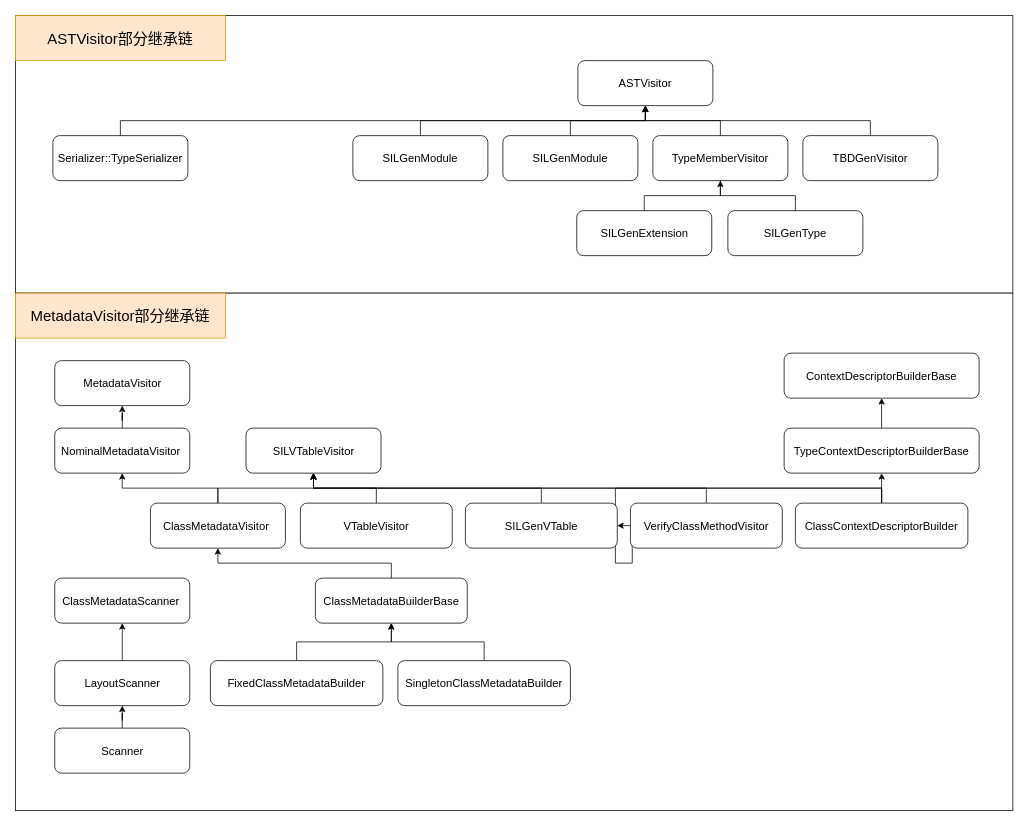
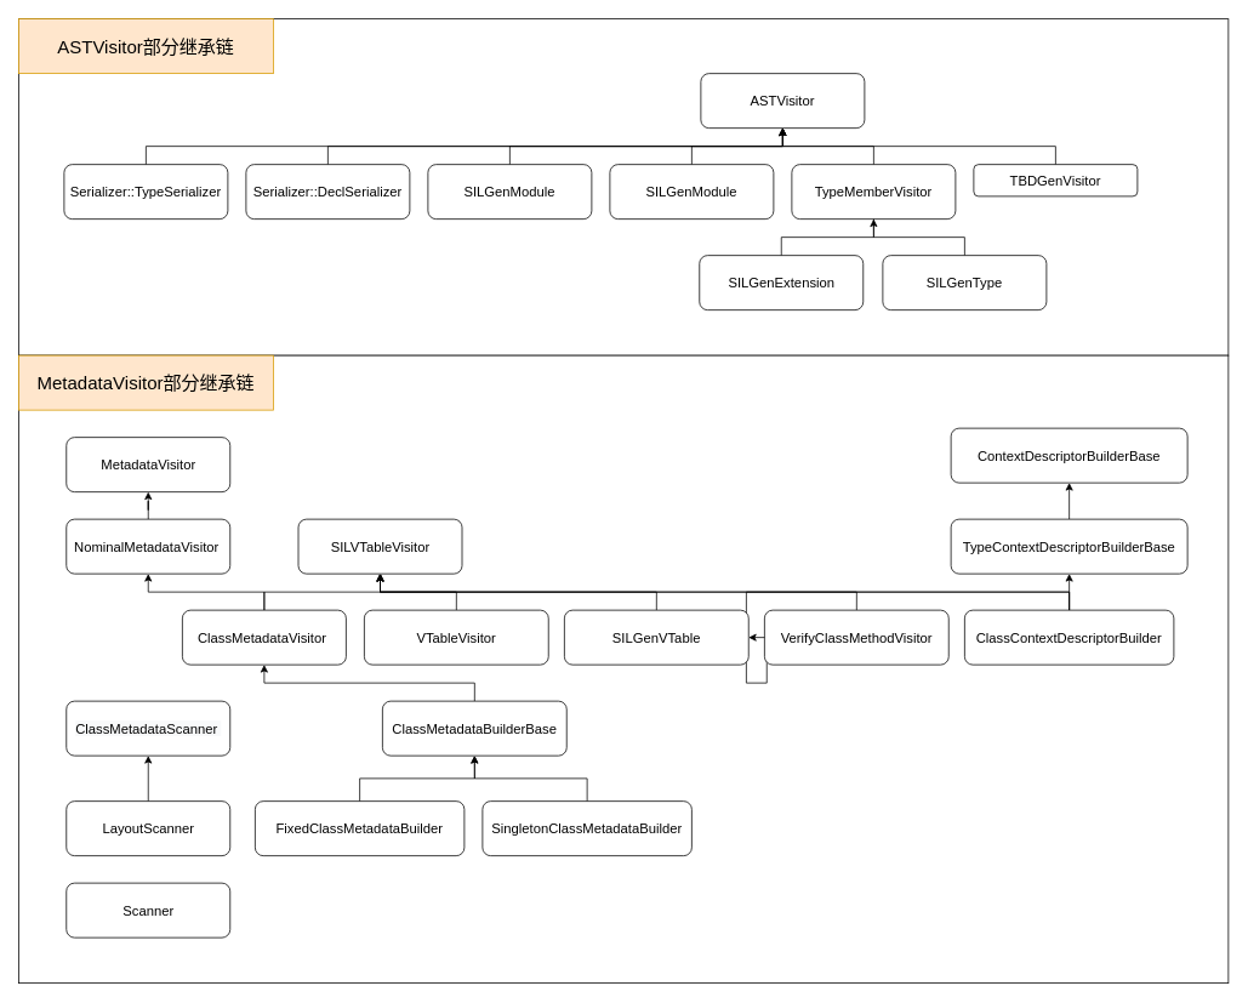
  <mxCell id="0" />
  <mxCell id="1" parent="0" />
  <mxCell id="2" value="" style="rounded=0;whiteSpace=wrap;html=1;" parent="1" vertex="1"><mxGeometry x="20" y="20" width="1330" height="370" as="geometry" /></mxCell>
  <mxCell id="3" value="" style="rounded=0;whiteSpace=wrap;html=1;fontSize=15;" parent="1" vertex="1"><mxGeometry x="20" y="390" width="1330" height="690" as="geometry" /></mxCell>
- <mxCell id="4" value="" style="edgeStyle=orthogonalEdgeStyle;rounded=0;orthogonalLoop=1;jettySize=auto;html=1;fontSize=15;" parent="1" source="5" target="7" edge="1"><mxGeometry relative="1" as="geometry" /></mxCell>
  <mxCell id="5" value="&lt;span&gt;Scanner&lt;/span&gt;" style="rounded=1;whiteSpace=wrap;html=1;fontSize=15;" parent="1" vertex="1"><mxGeometry x="72.5" y="970" width="180" height="60" as="geometry" /></mxCell>
  <mxCell id="6" value="" style="edgeStyle=orthogonalEdgeStyle;rounded=0;orthogonalLoop=1;jettySize=auto;html=1;fontSize=15;" parent="1" source="7" target="8" edge="1"><mxGeometry relative="1" as="geometry" /></mxCell>
  <mxCell id="7" value="&lt;span&gt;LayoutScanner&lt;/span&gt;" style="whiteSpace=wrap;html=1;fontSize=15;rounded=1;" parent="1" vertex="1"><mxGeometry x="72.5" y="880" width="180" height="60" as="geometry" /></mxCell>
  <mxCell id="8" value="&lt;span style=&quot;color: rgb(0, 0, 0); font-family: helvetica; font-size: 15px; font-style: normal; font-weight: normal; letter-spacing: normal; text-align: center; text-indent: 0px; text-transform: none; word-spacing: 0px; background-color: rgb(248, 249, 250); text-decoration: none; display: inline; float: none;&quot;&gt;ClassMetadataScanner&lt;span class=&quot;Apple-converted-space&quot;&gt;&amp;nbsp;&lt;/span&gt;&lt;/span&gt;" style="whiteSpace=wrap;html=1;fontSize=15;rounded=1;" parent="1" vertex="1"><mxGeometry x="72.5" y="770" width="180" height="60" as="geometry" /></mxCell>
  <mxCell id="9" value="" style="edgeStyle=orthogonalEdgeStyle;rounded=0;orthogonalLoop=1;jettySize=auto;html=1;fontSize=15;" parent="1" source="11" target="13" edge="1"><mxGeometry relative="1" as="geometry" /></mxCell>
  <mxCell id="10" style="edgeStyle=orthogonalEdgeStyle;rounded=0;orthogonalLoop=1;jettySize=auto;html=1;exitX=0.5;exitY=0;exitDx=0;exitDy=0;entryX=0.5;entryY=1;entryDx=0;entryDy=0;fontSize=15;" parent="1" source="11" target="14" edge="1"><mxGeometry relative="1" as="geometry" /></mxCell>
  <mxCell id="11" value="&lt;span&gt;ClassMetadataVisitor&amp;nbsp;&lt;/span&gt;" style="whiteSpace=wrap;html=1;fontSize=15;rounded=1;" parent="1" vertex="1"><mxGeometry x="200" y="670" width="180" height="60" as="geometry" /></mxCell>
  <mxCell id="12" value="" style="edgeStyle=orthogonalEdgeStyle;rounded=0;orthogonalLoop=1;jettySize=auto;html=1;fontSize=15;" parent="1" source="13" target="15" edge="1"><mxGeometry relative="1" as="geometry" /></mxCell>
  <mxCell id="13" value="&lt;span&gt;NominalMetadataVisitor&amp;nbsp;&lt;/span&gt;" style="whiteSpace=wrap;html=1;fontSize=15;rounded=1;" parent="1" vertex="1"><mxGeometry x="72.5" y="570" width="180" height="60" as="geometry" /></mxCell>
  <mxCell id="14" value="SILVTableVisitor" style="whiteSpace=wrap;html=1;fontSize=15;rounded=1;" parent="1" vertex="1"><mxGeometry x="327.5" y="570" width="180" height="60" as="geometry" /></mxCell>
  <mxCell id="15" value="&lt;span&gt;MetadataVisitor&lt;/span&gt;" style="whiteSpace=wrap;html=1;fontSize=15;rounded=1;" parent="1" vertex="1"><mxGeometry x="72.5" y="480" width="180" height="60" as="geometry" /></mxCell>
  <mxCell id="16" style="edgeStyle=orthogonalEdgeStyle;rounded=0;orthogonalLoop=1;jettySize=auto;html=1;exitX=0.5;exitY=0;exitDx=0;exitDy=0;entryX=0.5;entryY=1;entryDx=0;entryDy=0;" parent="1" source="17" target="11" edge="1"><mxGeometry relative="1" as="geometry" /></mxCell>
  <mxCell id="17" value="ClassMetadataBuilderBase" style="whiteSpace=wrap;html=1;fontSize=15;rounded=1;" parent="1" vertex="1"><mxGeometry x="420" y="770" width="202.5" height="60" as="geometry" /></mxCell>
  <mxCell id="18" style="edgeStyle=orthogonalEdgeStyle;rounded=0;orthogonalLoop=1;jettySize=auto;html=1;exitX=0.5;exitY=0;exitDx=0;exitDy=0;entryX=0.5;entryY=1;entryDx=0;entryDy=0;" parent="1" source="19" target="17" edge="1"><mxGeometry relative="1" as="geometry"><mxPoint x="620" y="1000" as="targetPoint" /></mxGeometry></mxCell>
  <mxCell id="19" value="FixedClassMetadataBuilder" style="whiteSpace=wrap;html=1;fontSize=15;rounded=1;" parent="1" vertex="1"><mxGeometry x="280" y="880" width="230" height="60" as="geometry" /></mxCell>
  <mxCell id="20" style="edgeStyle=orthogonalEdgeStyle;rounded=0;orthogonalLoop=1;jettySize=auto;html=1;exitX=0.5;exitY=0;exitDx=0;exitDy=0;entryX=0.5;entryY=1;entryDx=0;entryDy=0;" parent="1" source="21" target="17" edge="1"><mxGeometry relative="1" as="geometry" /></mxCell>
  <mxCell id="21" value="SingletonClassMetadataBuilder" style="whiteSpace=wrap;html=1;fontSize=15;rounded=1;" parent="1" vertex="1"><mxGeometry x="530" y="880" width="230" height="60" as="geometry" /></mxCell>
  <mxCell id="22" style="edgeStyle=orthogonalEdgeStyle;rounded=0;orthogonalLoop=1;jettySize=auto;html=1;exitX=0.5;exitY=0;exitDx=0;exitDy=0;" parent="1" source="23" target="25" edge="1"><mxGeometry relative="1" as="geometry" /></mxCell>
  <mxCell id="23" value="VerifyClassMethodVisitor" style="whiteSpace=wrap;html=1;fontSize=15;rounded=1;" parent="1" vertex="1"><mxGeometry x="840" y="670" width="202.5" height="60" as="geometry" /></mxCell>
  <mxCell id="24" style="edgeStyle=orthogonalEdgeStyle;rounded=0;orthogonalLoop=1;jettySize=auto;html=1;exitX=0.5;exitY=0;exitDx=0;exitDy=0;entryX=0.5;entryY=1;entryDx=0;entryDy=0;" parent="1" source="25" target="14" edge="1"><mxGeometry relative="1" as="geometry" /></mxCell>
  <mxCell id="25" value="SILGenVTable" style="whiteSpace=wrap;html=1;fontSize=15;rounded=1;" parent="1" vertex="1"><mxGeometry x="620" y="670" width="202.5" height="60" as="geometry" /></mxCell>
  <mxCell id="26" style="edgeStyle=orthogonalEdgeStyle;rounded=0;orthogonalLoop=1;jettySize=auto;html=1;exitX=0.5;exitY=0;exitDx=0;exitDy=0;entryX=0.5;entryY=1;entryDx=0;entryDy=0;" parent="1" source="27" target="14" edge="1"><mxGeometry relative="1" as="geometry"><mxPoint x="760" y="620" as="targetPoint" /></mxGeometry></mxCell>
  <mxCell id="27" value="VTableVisitor" style="whiteSpace=wrap;html=1;fontSize=15;rounded=1;" parent="1" vertex="1"><mxGeometry x="400" y="670" width="202.5" height="60" as="geometry" /></mxCell>
  <mxCell id="28" style="edgeStyle=orthogonalEdgeStyle;rounded=0;orthogonalLoop=1;jettySize=auto;html=1;exitX=0.5;exitY=0;exitDx=0;exitDy=0;entryX=0.5;entryY=1;entryDx=0;entryDy=0;" parent="1" source="31" target="14" edge="1"><mxGeometry relative="1" as="geometry"><mxPoint x="770" y="580" as="targetPoint" /></mxGeometry></mxCell>
  <mxCell id="29" style="edgeStyle=orthogonalEdgeStyle;rounded=0;orthogonalLoop=1;jettySize=auto;html=1;exitX=0.5;exitY=0;exitDx=0;exitDy=0;fontSize=20;entryX=0.5;entryY=1;entryDx=0;entryDy=0;" parent="1" source="31" target="14" edge="1"><mxGeometry relative="1" as="geometry" /></mxCell>
  <mxCell id="30" style="edgeStyle=orthogonalEdgeStyle;rounded=0;orthogonalLoop=1;jettySize=auto;html=1;exitX=0.5;exitY=0;exitDx=0;exitDy=0;entryX=0.5;entryY=1;entryDx=0;entryDy=0;fontSize=20;" parent="1" source="31" target="52" edge="1"><mxGeometry relative="1" as="geometry" /></mxCell>
  <mxCell id="31" value="ClassContextDescriptorBuilder" style="whiteSpace=wrap;html=1;fontSize=15;rounded=1;" parent="1" vertex="1"><mxGeometry x="1060" y="670" width="230" height="60" as="geometry" /></mxCell>
  <mxCell id="32" value="ASTVisitor" style="whiteSpace=wrap;html=1;fontSize=15;rounded=1;" parent="1" vertex="1"><mxGeometry x="770" y="80" width="180" height="60" as="geometry" /></mxCell>
  <mxCell id="33" style="edgeStyle=orthogonalEdgeStyle;rounded=0;orthogonalLoop=1;jettySize=auto;html=1;exitX=0.5;exitY=0;exitDx=0;exitDy=0;entryX=0.5;entryY=1;entryDx=0;entryDy=0;" parent="1" source="34" target="32" edge="1"><mxGeometry relative="1" as="geometry" /></mxCell>
  <mxCell id="34" value="TypeMemberVisitor" style="whiteSpace=wrap;html=1;fontSize=15;rounded=1;" parent="1" vertex="1"><mxGeometry x="870" y="180" width="180" height="60" as="geometry" /></mxCell>
  <mxCell id="35" style="edgeStyle=orthogonalEdgeStyle;rounded=0;orthogonalLoop=1;jettySize=auto;html=1;exitX=0.5;exitY=0;exitDx=0;exitDy=0;entryX=0.5;entryY=1;entryDx=0;entryDy=0;" parent="1" source="36" target="34" edge="1"><mxGeometry relative="1" as="geometry" /></mxCell>
  <mxCell id="36" value="SILGenType" style="whiteSpace=wrap;html=1;fontSize=15;rounded=1;" parent="1" vertex="1"><mxGeometry x="970" y="280" width="180" height="60" as="geometry" /></mxCell>
  <mxCell id="37" style="edgeStyle=orthogonalEdgeStyle;rounded=0;orthogonalLoop=1;jettySize=auto;html=1;exitX=0.5;exitY=0;exitDx=0;exitDy=0;entryX=0.5;entryY=1;entryDx=0;entryDy=0;endArrow=none;" parent="1" source="38" target="34" edge="1"><mxGeometry relative="1" as="geometry" /></mxCell>
  <mxCell id="38" value="SILGenExtension" style="whiteSpace=wrap;html=1;fontSize=15;rounded=1;" parent="1" vertex="1"><mxGeometry x="768.5" y="280" width="180" height="60" as="geometry" /></mxCell>
  <mxCell id="39" style="edgeStyle=orthogonalEdgeStyle;rounded=0;orthogonalLoop=1;jettySize=auto;html=1;exitX=0.5;exitY=0;exitDx=0;exitDy=0;entryX=0.5;entryY=1;entryDx=0;entryDy=0;" parent="1" source="40" target="32" edge="1"><mxGeometry relative="1" as="geometry" /></mxCell>
  <mxCell id="40" value="SILGenModule" style="whiteSpace=wrap;html=1;fontSize=15;rounded=1;" parent="1" vertex="1"><mxGeometry x="670" y="180" width="180" height="60" as="geometry" /></mxCell>
  <mxCell id="41" style="edgeStyle=orthogonalEdgeStyle;rounded=0;orthogonalLoop=1;jettySize=auto;html=1;exitX=0.5;exitY=0;exitDx=0;exitDy=0;entryX=0.5;entryY=1;entryDx=0;entryDy=0;" parent="1" source="42" target="32" edge="1"><mxGeometry relative="1" as="geometry" /></mxCell>
  <mxCell id="42" value="SILGenModule" style="whiteSpace=wrap;html=1;fontSize=15;rounded=1;" parent="1" vertex="1"><mxGeometry x="470" y="180" width="180" height="60" as="geometry" /></mxCell>
  <mxCell id="43" style="edgeStyle=orthogonalEdgeStyle;rounded=0;orthogonalLoop=1;jettySize=auto;html=1;exitX=0.5;exitY=0;exitDx=0;exitDy=0;entryX=0.5;entryY=1;entryDx=0;entryDy=0;" parent="1" source="44" target="32" edge="1"><mxGeometry relative="1" as="geometry" /></mxCell>
- <mxCell id="44" value="TBDGenVisitor" style="whiteSpace=wrap;html=1;fontSize=15;rounded=1;" parent="1" vertex="1"><mxGeometry x="1070" y="180" width="180" height="60" as="geometry" /></mxCell>
+ <mxCell id="44" value="TBDGenVisitor" style="whiteSpace=wrap;html=1;fontSize=15;rounded=1;" parent="1" vertex="1"><mxGeometry x="1070" y="180" width="180" height="35" as="geometry" /></mxCell>
+ <mxCell id="45" style="edgeStyle=orthogonalEdgeStyle;rounded=0;orthogonalLoop=1;jettySize=auto;html=1;exitX=0.5;exitY=0;exitDx=0;exitDy=0;entryX=0.5;entryY=1;entryDx=0;entryDy=0;" parent="1" source="46" target="32" edge="1"><mxGeometry relative="1" as="geometry" /></mxCell>
+ <mxCell id="46" value="Serializer::DeclSerializer" style="whiteSpace=wrap;html=1;fontSize=15;rounded=1;" parent="1" vertex="1"><mxGeometry x="270" y="180" width="180" height="60" as="geometry" /></mxCell>
  <mxCell id="47" style="edgeStyle=orthogonalEdgeStyle;rounded=0;orthogonalLoop=1;jettySize=auto;html=1;exitX=0.5;exitY=0;exitDx=0;exitDy=0;entryX=0.5;entryY=1;entryDx=0;entryDy=0;" parent="1" source="48" target="32" edge="1"><mxGeometry relative="1" as="geometry"><mxPoint x="700" y="110" as="targetPoint" /></mxGeometry></mxCell>
  <mxCell id="48" value="Serializer::TypeSerializer" style="whiteSpace=wrap;html=1;fontSize=15;rounded=1;" parent="1" vertex="1"><mxGeometry x="70" y="180" width="180" height="60" as="geometry" /></mxCell>
  <mxCell id="49" value="&lt;span style=&quot;font-size: 20px&quot;&gt;ASTVisitor部分继承链&lt;/span&gt;" style="rounded=0;whiteSpace=wrap;html=1;fillColor=#ffe6cc;strokeColor=#d79b00;fontSize=20;" parent="1" vertex="1"><mxGeometry x="20" y="20" width="280" height="60" as="geometry" /></mxCell>
  <mxCell id="50" value="&lt;font style=&quot;font-size: 20px&quot;&gt;MetadataVisitor部分继承链&lt;/font&gt;" style="rounded=0;whiteSpace=wrap;html=1;fillColor=#ffe6cc;strokeColor=#d79b00;fontSize=20;" parent="1" vertex="1"><mxGeometry x="20" y="390" width="280" height="60" as="geometry" /></mxCell>
  <mxCell id="51" style="edgeStyle=orthogonalEdgeStyle;rounded=0;orthogonalLoop=1;jettySize=auto;html=1;exitX=0.5;exitY=0;exitDx=0;exitDy=0;fontSize=20;" parent="1" source="52" target="53" edge="1"><mxGeometry relative="1" as="geometry" /></mxCell>
  <mxCell id="52" value="TypeContextDescriptorBuilderBase" style="whiteSpace=wrap;html=1;fontSize=15;rounded=1;" parent="1" vertex="1"><mxGeometry x="1045" y="570" width="260" height="60" as="geometry" /></mxCell>
  <mxCell id="53" value="ContextDescriptorBuilderBase" style="whiteSpace=wrap;html=1;fontSize=15;rounded=1;" parent="1" vertex="1"><mxGeometry x="1045" y="470" width="260" height="60" as="geometry" /></mxCell>
